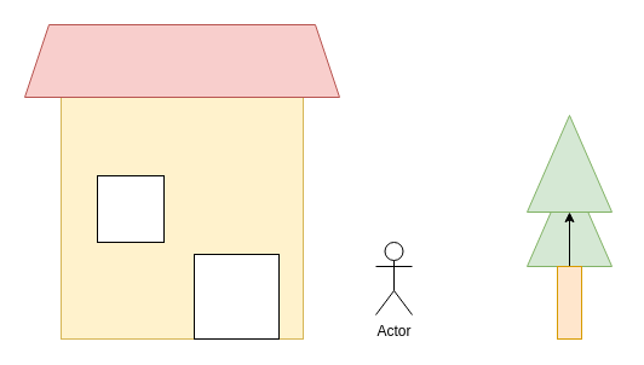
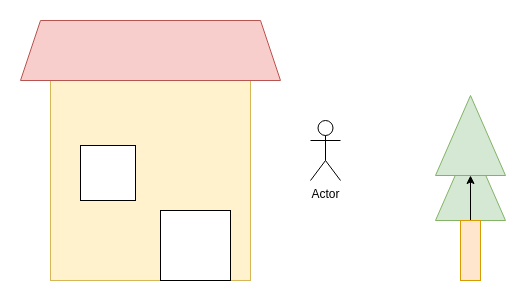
  <mxCell id="0" />
  <mxCell id="1" parent="0" />
  <mxCell id="2" value="" style="ellipse;whiteSpace=wrap;html=1;aspect=fixed;" vertex="1" parent="1"><mxGeometry x="170" y="200" width="80" height="80" as="geometry" /></mxCell>
  <mxCell id="3" value="" style="whiteSpace=wrap;html=1;aspect=fixed;fillColor=#fff2cc;strokeColor=#d6b656;" vertex="1" parent="1"><mxGeometry x="50" y="80" width="200" height="200" as="geometry" /></mxCell>
- <mxCell id="4" value="Actor" style="shape=umlActor;verticalLabelPosition=bottom;verticalAlign=top;html=1;outlineConnect=0;" vertex="1" parent="1"><mxGeometry x="310" y="200" width="30" height="60" as="geometry" /></mxCell>
+ <mxCell id="4" value="Actor" style="shape=umlActor;verticalLabelPosition=bottom;verticalAlign=top;html=1;outlineConnect=0;" vertex="1" parent="1"><mxGeometry x="310" y="120" width="30" height="60" as="geometry" /></mxCell>
  <mxCell id="5" value="" style="triangle;whiteSpace=wrap;html=1;rotation=-90;fillColor=#d5e8d4;strokeColor=#82b366;" vertex="1" parent="1"><mxGeometry x="430" y="145" width="80" height="70" as="geometry" /></mxCell>
  <mxCell id="6" value="" style="shape=trapezoid;perimeter=trapezoidPerimeter;whiteSpace=wrap;html=1;fixedSize=1;fillColor=#f8cecc;strokeColor=#b85450;" vertex="1" parent="1"><mxGeometry x="20" y="20" width="260" height="60" as="geometry" /></mxCell>
  <mxCell id="7" value="" style="triangle;whiteSpace=wrap;html=1;rotation=-90;fillColor=#d5e8d4;strokeColor=#82b366;" vertex="1" parent="1"><mxGeometry x="430" y="100" width="80" height="70" as="geometry" /></mxCell>
  <mxCell id="8" value="" style="edgeStyle=orthogonalEdgeStyle;rounded=0;orthogonalLoop=1;jettySize=auto;html=1;" edge="1" parent="1" source="9" target="7"><mxGeometry relative="1" as="geometry" /></mxCell>
  <mxCell id="9" value="" style="rounded=0;whiteSpace=wrap;html=1;fillColor=#ffe6cc;strokeColor=#d79b00;" vertex="1" parent="1"><mxGeometry x="460" y="220" width="20" height="60" as="geometry" /></mxCell>
  <mxCell id="10" value="" style="whiteSpace=wrap;html=1;aspect=fixed;" vertex="1" parent="1"><mxGeometry x="80" y="145" width="55" height="55" as="geometry" /></mxCell>
  <mxCell id="11" value="" style="whiteSpace=wrap;html=1;aspect=fixed;" vertex="1" parent="1"><mxGeometry x="160" y="210" width="70" height="70" as="geometry" /></mxCell>
